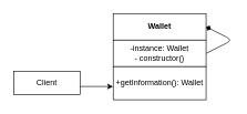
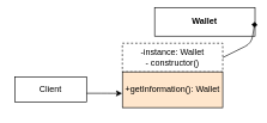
  <mxCell id="0" />
  <mxCell id="1" parent="0" />
- <mxCell id="2" value="&lt;b&gt;Wallet&lt;/b&gt;" style="rounded=0;whiteSpace=wrap;html=1;" parent="1" vertex="1"><mxGeometry x="170" y="20" width="140" height="40" as="geometry" /></mxCell>
- <mxCell id="3" value="-instance: Wallet&lt;br&gt;- constructor()" style="rounded=0;whiteSpace=wrap;html=1;" parent="1" vertex="1"><mxGeometry x="170" y="60" width="140" height="40" as="geometry" /></mxCell>
- <mxCell id="4" value="+getInformation(): Wallet" style="rounded=0;whiteSpace=wrap;html=1;" parent="1" vertex="1"><mxGeometry x="170" y="100" width="140" height="50" as="geometry" /></mxCell>
+ <mxCell id="2" value="&lt;b&gt;Wallet&lt;/b&gt;" style="rounded=0;whiteSpace=wrap;html=1;" parent="1" vertex="1"><mxGeometry x="215" y="10" width="140" height="40" as="geometry" /></mxCell>
+ <mxCell id="3" value="-instance: Wallet&lt;br&gt;- constructor()" style="rounded=0;whiteSpace=wrap;html=1;dashed=1;" parent="1" vertex="1"><mxGeometry x="170" y="60" width="140" height="40" as="geometry" /></mxCell>
+ <mxCell id="4" value="+getInformation(): Wallet" style="rounded=0;whiteSpace=wrap;html=1;fillColor=#ffe6cc;" parent="1" vertex="1"><mxGeometry x="170" y="100" width="140" height="50" as="geometry" /></mxCell>
  <mxCell id="5" value="" style="endArrow=diamond;html=1;exitX=1;exitY=0.5;exitDx=0;exitDy=0;entryX=1;entryY=0.5;entryDx=0;entryDy=0;" parent="1" source="3" target="2" edge="1"><mxGeometry width="50" height="50" relative="1" as="geometry"><mxPoint x="230" y="50" as="sourcePoint" /><mxPoint x="280" y="0" as="targetPoint" /><Array as="points"><mxPoint x="350" y="60" /></Array></mxGeometry></mxCell>
  <mxCell id="6" value="Client" style="rounded=0;whiteSpace=wrap;html=1;" parent="1" vertex="1"><mxGeometry x="20" y="107.5" width="100" height="35" as="geometry" /></mxCell>
  <mxCell id="7" value="" style="endArrow=classic;html=1;entryX=-0.002;entryY=0.603;entryDx=0;entryDy=0;entryPerimeter=0;" parent="1" target="4" edge="1"><mxGeometry width="50" height="50" relative="1" as="geometry"><mxPoint x="120" y="130" as="sourcePoint" /><mxPoint x="170" y="80" as="targetPoint" /><Array as="points"><mxPoint x="150" y="130" /></Array></mxGeometry></mxCell>
